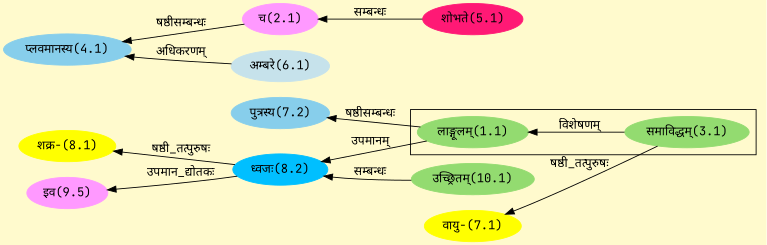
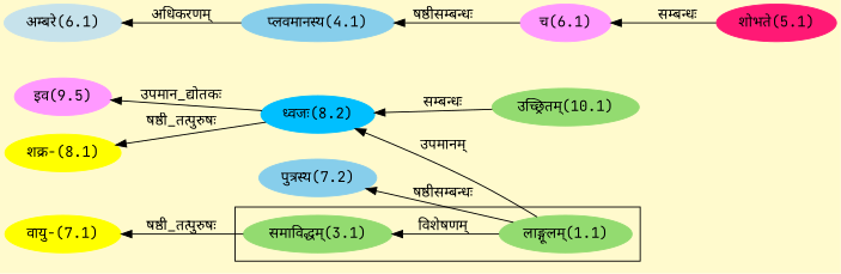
  digraph {
    bgcolor=lemonchiffon1
    compound=true
    fontname="JetBrains Mono"
    rankdir=LR
    node [color="#93DB70" fontname="JetBrains Mono" style=filled]
    edge [dir=back fontname="JetBrains Mono"]
    n1 [label="समाविद्धम्(3.1)"]
    n2 [label="लाङ्गूलम्(1.1)"]
    n3 [color="#FF1975" label="शोभते(5.1)"]
-   n4 [color="#FF99FF" label="च(2.1)"]
+   n4 [color="#FF99FF" label="च(6.1)"]
    n5 [color="#87CEEB" label="प्लवमानस्य(4.1)"]
    n6 [color="#C6E2EB" label="अम्बरे(6.1)"]
    n7 [color="#FFFF00" label="वायु-(7.1)"]
    n8 [color="#87CEEB" label="पुत्रस्य(7.2)"]
    n9 [color="#FFFF00" label="शक्र-(8.1)"]
    n10 [color="#00BFFF" label="ध्वजः(8.2)"]
    n11 [label="उच्छ्रितम्(10.1)"]
    n12 [color="#FF99FF" label="इव(9.5)"]
    subgraph cluster_1 {
      n1
      n2
    }
-   n2 -> n1 [label="विशेषणम्"]
+   n1 -> n2 [label="विशेषणम्"]
    n4 -> n3 [label="सम्बन्धः"]
    n5 -> n4 [label="षष्ठीसम्बन्धः"]
-   n5 -> n6 [label="अधिकरणम्"]
+   n6 -> n5 [label="अधिकरणम्"]
    n7 -> n1 [label="षष्ठी_तत्पुरुषः"]
    n8 -> n2 [label="षष्ठीसम्बन्धः"]
    n9 -> n10 [label="षष्ठी_तत्पुरुषः"]
    n10 -> n2 [label="उपमानम्"]
    n10 -> n11 [label="सम्बन्धः"]
    n12 -> n10 [label="उपमान_द्योतकः"]
  }
